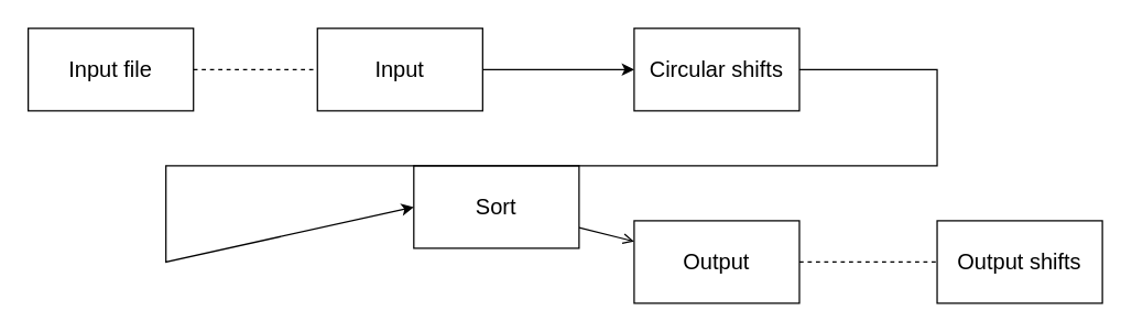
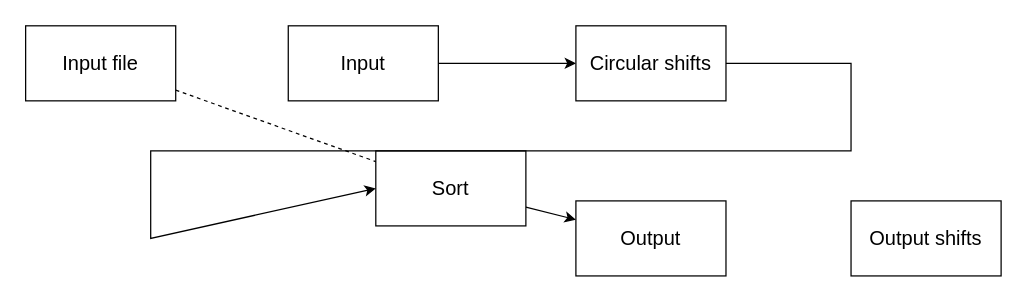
  <mxCell id="0" />
  <mxCell id="1" parent="0" />
  <mxCell id="2" value="" style="edgeStyle=none;html=1;fontSize=16;" edge="1" parent="1" source="3" target="8"><mxGeometry relative="1" as="geometry" /></mxCell>
  <mxCell id="3" value="&lt;font style=&quot;font-size: 16px;&quot;&gt;Input&lt;/font&gt;" style="rounded=0;whiteSpace=wrap;html=1;" vertex="1" parent="1"><mxGeometry x="230" y="20" width="120" height="60" as="geometry" /></mxCell>
- <mxCell id="4" value="" style="edgeStyle=none;html=1;fontSize=16;endArrow=open;" edge="1" parent="1" source="5" target="7"><mxGeometry relative="1" as="geometry" /></mxCell>
+ <mxCell id="4" value="" style="edgeStyle=none;html=1;fontSize=16;" edge="1" parent="1" source="5" target="7"><mxGeometry relative="1" as="geometry" /></mxCell>
  <mxCell id="5" value="&lt;font style=&quot;font-size: 16px;&quot;&gt;Sort&lt;/font&gt;" style="rounded=0;whiteSpace=wrap;html=1;" vertex="1" parent="1"><mxGeometry x="300" y="120" width="120" height="60" as="geometry" /></mxCell>
- <mxCell id="6" value="" style="edgeStyle=none;html=1;fontSize=16;dashed=1;endArrow=none;endFill=0;" edge="1" parent="1" source="7" target="11"><mxGeometry relative="1" as="geometry" /></mxCell>
  <mxCell id="7" value="&lt;font style=&quot;font-size: 16px;&quot;&gt;Output&lt;/font&gt;" style="rounded=0;whiteSpace=wrap;html=1;" vertex="1" parent="1"><mxGeometry x="460" y="160" width="120" height="60" as="geometry" /></mxCell>
  <mxCell id="8" value="&lt;span style=&quot;font-size: 16px;&quot;&gt;Circular shifts&lt;/span&gt;" style="rounded=0;whiteSpace=wrap;html=1;" vertex="1" parent="1"><mxGeometry x="460" y="20" width="120" height="60" as="geometry" /></mxCell>
- <mxCell id="9" value="" style="edgeStyle=none;html=1;fontSize=16;endArrow=none;endFill=0;dashed=1;" edge="1" parent="1" source="10" target="3"><mxGeometry relative="1" as="geometry" /></mxCell>
+ <mxCell id="9" value="" style="edgeStyle=none;html=1;fontSize=16;endArrow=none;endFill=0;dashed=1;" edge="1" parent="1" source="10" target="5"><mxGeometry relative="1" as="geometry" /></mxCell>
  <mxCell id="10" value="&lt;font style=&quot;font-size: 16px;&quot;&gt;Input file&lt;/font&gt;" style="rounded=0;whiteSpace=wrap;html=1;" vertex="1" parent="1"><mxGeometry x="20" y="20" width="120" height="60" as="geometry" /></mxCell>
  <mxCell id="11" value="&lt;font style=&quot;font-size: 16px;&quot;&gt;Output shifts&lt;/font&gt;" style="rounded=0;whiteSpace=wrap;html=1;" vertex="1" parent="1"><mxGeometry x="680" y="160" width="120" height="60" as="geometry" /></mxCell>
  <mxCell id="12" value="" style="endArrow=classic;html=1;fontSize=16;rounded=0;entryX=0;entryY=0.5;entryDx=0;entryDy=0;" edge="1" parent="1" target="5"><mxGeometry width="50" height="50" relative="1" as="geometry"><mxPoint x="580" y="50" as="sourcePoint" /><mxPoint x="120" y="200" as="targetPoint" /><Array as="points"><mxPoint x="680" y="50" /><mxPoint x="680" y="120" /><mxPoint x="120" y="120" /><mxPoint x="120" y="190" /></Array></mxGeometry></mxCell>
